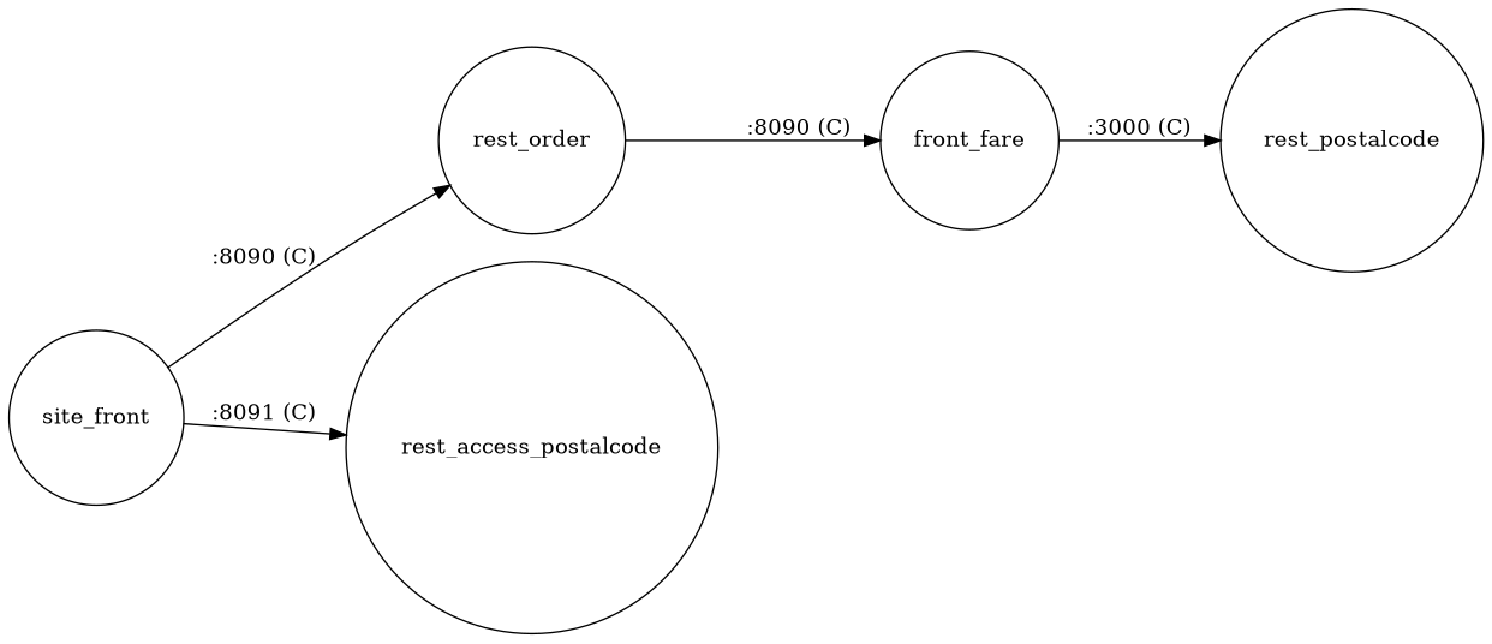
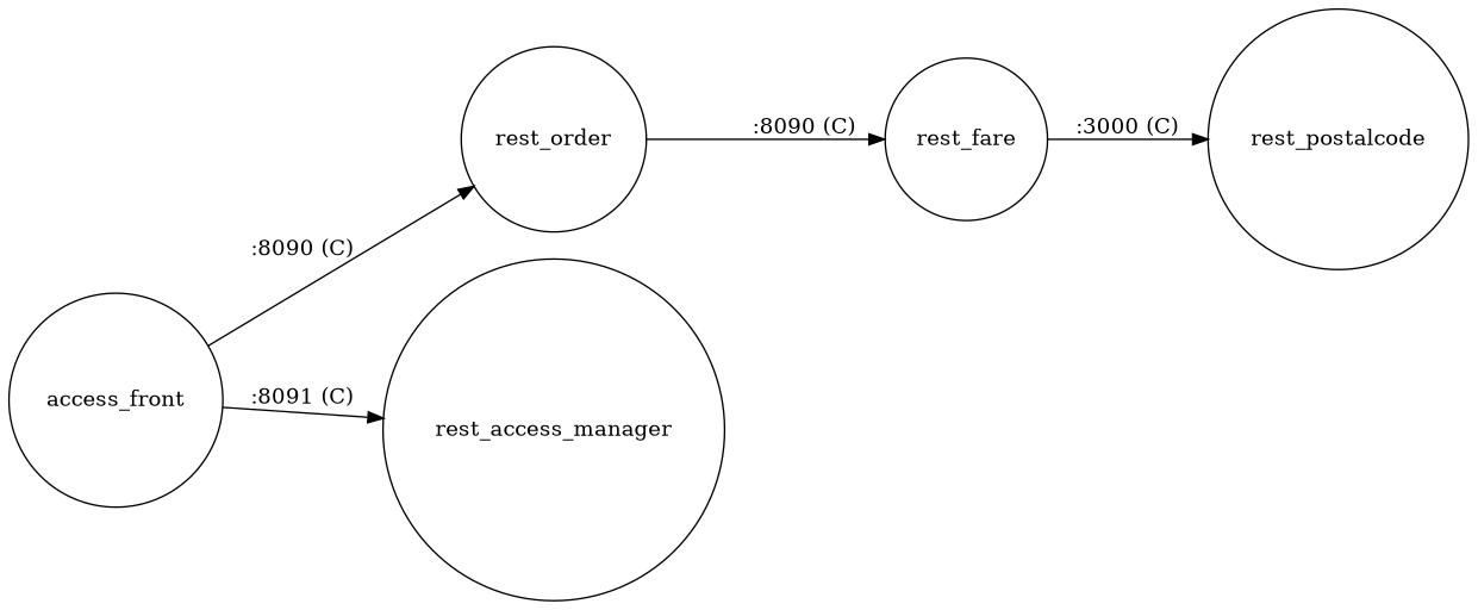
  digraph {
    rankdir=LR
    node [shape=circle]
-   site_front
+   site_front [label=access_front]
    rest_order
-   rest_access_manager [label=rest_access_postalcode]
-   rest_fare [label=front_fare]
+   rest_access_manager
+   rest_fare
    rest_postalcode
    site_front -> rest_order [label=":8090 (C)"]
    site_front -> rest_access_manager [label=":8091 (C)"]
    rest_order -> rest_fare [label=":8090 (C)"]
    rest_fare -> rest_postalcode [label=":3000 (C)"]
  }
